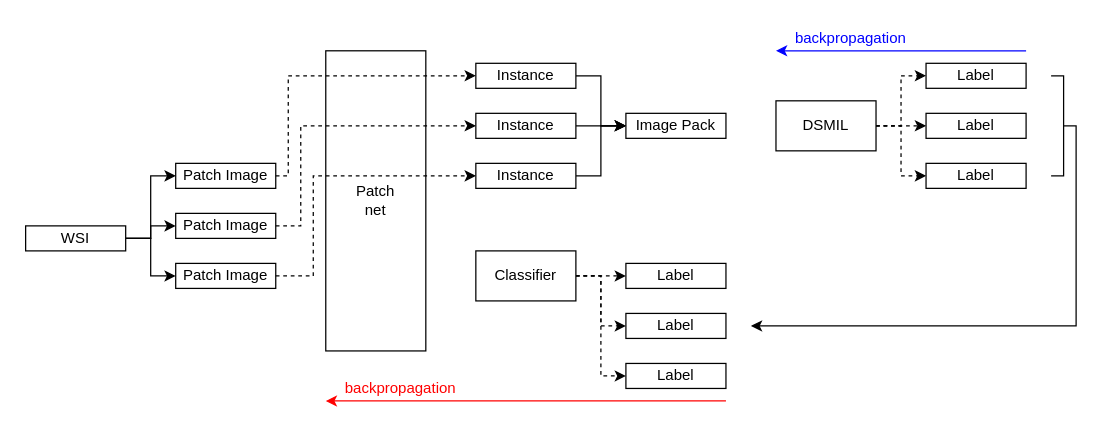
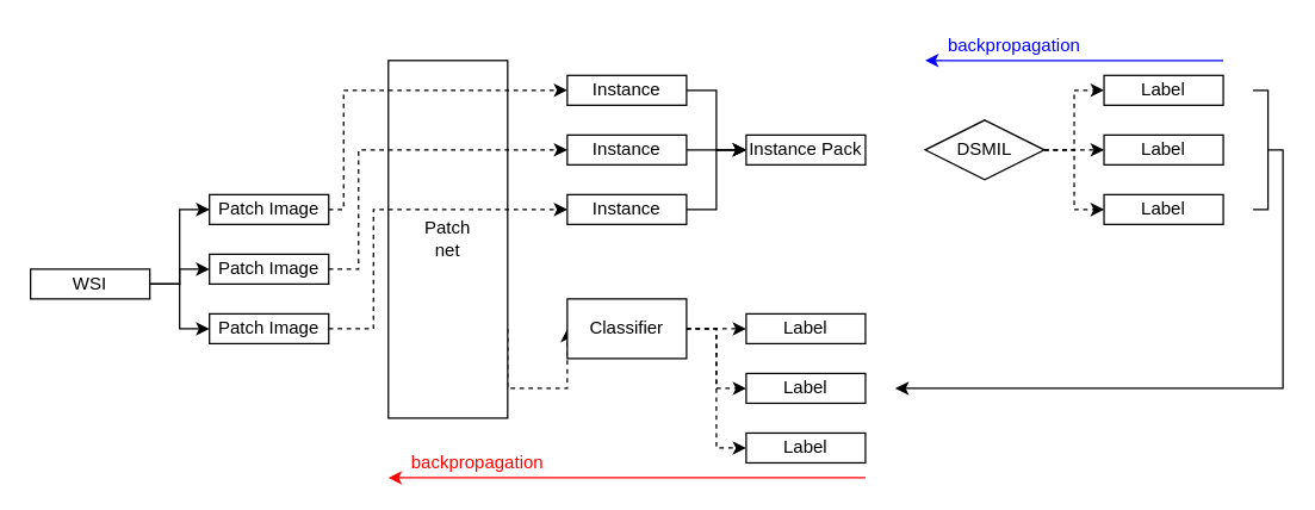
  <mxCell id="0" />
  <mxCell id="1" parent="0" />
  <mxCell id="2" value="Patch Image" style="rounded=0;whiteSpace=wrap;html=1;" vertex="1" parent="1"><mxGeometry x="140" y="130" width="80" height="20" as="geometry" /></mxCell>
  <mxCell id="3" style="edgeStyle=orthogonalEdgeStyle;rounded=0;orthogonalLoop=1;jettySize=auto;html=1;entryX=0;entryY=0.5;entryDx=0;entryDy=0;" edge="1" parent="1" source="6" target="2"><mxGeometry relative="1" as="geometry" /></mxCell>
  <mxCell id="4" style="edgeStyle=orthogonalEdgeStyle;rounded=0;orthogonalLoop=1;jettySize=auto;html=1;entryX=0;entryY=0.5;entryDx=0;entryDy=0;" edge="1" parent="1" source="6" target="12"><mxGeometry relative="1" as="geometry" /></mxCell>
  <mxCell id="5" style="edgeStyle=orthogonalEdgeStyle;rounded=0;orthogonalLoop=1;jettySize=auto;html=1;entryX=0;entryY=0.5;entryDx=0;entryDy=0;" edge="1" parent="1" source="6" target="11"><mxGeometry relative="1" as="geometry" /></mxCell>
  <mxCell id="6" value="WSI" style="rounded=0;whiteSpace=wrap;html=1;" vertex="1" parent="1"><mxGeometry x="20" y="180" width="80" height="20" as="geometry" /></mxCell>
  <mxCell id="7" value="Label" style="rounded=0;whiteSpace=wrap;html=1;" vertex="1" parent="1"><mxGeometry x="500" y="210" width="80" height="20" as="geometry" /></mxCell>
  <mxCell id="8" style="edgeStyle=orthogonalEdgeStyle;rounded=0;orthogonalLoop=1;jettySize=auto;html=1;entryX=0;entryY=0.5;entryDx=0;entryDy=0;" edge="1" parent="1" source="9" target="10"><mxGeometry relative="1" as="geometry" /></mxCell>
  <mxCell id="9" value="Instance" style="rounded=0;whiteSpace=wrap;html=1;" vertex="1" parent="1"><mxGeometry x="380" y="50" width="80" height="20" as="geometry" /></mxCell>
- <mxCell id="10" value="Image Pack" style="rounded=0;whiteSpace=wrap;html=1;" vertex="1" parent="1"><mxGeometry x="500" y="90" width="80" height="20" as="geometry" /></mxCell>
+ <mxCell id="10" value="Instance Pack" style="rounded=0;whiteSpace=wrap;html=1;" vertex="1" parent="1"><mxGeometry x="500" y="90" width="80" height="20" as="geometry" /></mxCell>
  <mxCell id="11" value="Patch Image" style="rounded=0;whiteSpace=wrap;html=1;" vertex="1" parent="1"><mxGeometry x="140" y="170" width="80" height="20" as="geometry" /></mxCell>
  <mxCell id="12" value="Patch Image" style="rounded=0;whiteSpace=wrap;html=1;" vertex="1" parent="1"><mxGeometry x="140" y="210" width="80" height="20" as="geometry" /></mxCell>
  <mxCell id="13" style="edgeStyle=orthogonalEdgeStyle;rounded=0;orthogonalLoop=1;jettySize=auto;html=1;" edge="1" parent="1" source="14"><mxGeometry relative="1" as="geometry"><mxPoint x="500" y="100" as="targetPoint" /></mxGeometry></mxCell>
  <mxCell id="14" value="Instance" style="rounded=0;whiteSpace=wrap;html=1;" vertex="1" parent="1"><mxGeometry x="380" y="90" width="80" height="20" as="geometry" /></mxCell>
  <mxCell id="15" style="edgeStyle=orthogonalEdgeStyle;rounded=0;orthogonalLoop=1;jettySize=auto;html=1;entryX=0;entryY=0.5;entryDx=0;entryDy=0;" edge="1" parent="1" source="16" target="10"><mxGeometry relative="1" as="geometry" /></mxCell>
  <mxCell id="16" value="Instance" style="rounded=0;whiteSpace=wrap;html=1;" vertex="1" parent="1"><mxGeometry x="380" y="130" width="80" height="20" as="geometry" /></mxCell>
  <mxCell id="17" value="Label" style="rounded=0;whiteSpace=wrap;html=1;" vertex="1" parent="1"><mxGeometry x="740" y="50" width="80" height="20" as="geometry" /></mxCell>
  <mxCell id="18" value="Label" style="rounded=0;whiteSpace=wrap;html=1;" vertex="1" parent="1"><mxGeometry x="500" y="250" width="80" height="20" as="geometry" /></mxCell>
  <mxCell id="19" value="Label" style="rounded=0;whiteSpace=wrap;html=1;" vertex="1" parent="1"><mxGeometry x="500" y="290" width="80" height="20" as="geometry" /></mxCell>
+ <mxCell id="20" style="edgeStyle=orthogonalEdgeStyle;rounded=0;orthogonalLoop=1;jettySize=auto;html=1;exitX=1;exitY=0.75;exitDx=0;exitDy=0;entryX=0;entryY=0.5;entryDx=0;entryDy=0;dashed=1;" edge="1" parent="1" source="21" target="34"><mxGeometry relative="1" as="geometry"><Array as="points"><mxPoint x="340" y="260" /></Array></mxGeometry></mxCell>
  <mxCell id="21" value="Patch&lt;br&gt;net" style="rounded=0;whiteSpace=wrap;html=1;" vertex="1" parent="1"><mxGeometry x="260" y="40" width="80" height="240" as="geometry" /></mxCell>
  <mxCell id="22" style="edgeStyle=orthogonalEdgeStyle;rounded=0;orthogonalLoop=1;jettySize=auto;html=1;entryX=0;entryY=0.5;entryDx=0;entryDy=0;dashed=1;" edge="1" parent="1" source="2" target="9"><mxGeometry relative="1" as="geometry"><Array as="points"><mxPoint x="230" y="140" /><mxPoint x="230" y="60" /></Array></mxGeometry></mxCell>
  <mxCell id="23" style="edgeStyle=orthogonalEdgeStyle;rounded=0;orthogonalLoop=1;jettySize=auto;html=1;entryX=0;entryY=0.5;entryDx=0;entryDy=0;dashed=1;" edge="1" parent="1" source="11" target="14"><mxGeometry relative="1" as="geometry"><Array as="points"><mxPoint x="240" y="180" /><mxPoint x="240" y="100" /></Array></mxGeometry></mxCell>
  <mxCell id="24" style="edgeStyle=orthogonalEdgeStyle;rounded=0;orthogonalLoop=1;jettySize=auto;html=1;entryX=0;entryY=0.5;entryDx=0;entryDy=0;dashed=1;" edge="1" parent="1" source="12" target="16"><mxGeometry relative="1" as="geometry"><Array as="points"><mxPoint x="250" y="220" /><mxPoint x="250" y="140" /></Array></mxGeometry></mxCell>
  <mxCell id="25" style="edgeStyle=orthogonalEdgeStyle;rounded=0;orthogonalLoop=1;jettySize=auto;html=1;entryX=0;entryY=0.5;entryDx=0;entryDy=0;dashed=1;" edge="1" parent="1" source="28" target="17"><mxGeometry relative="1" as="geometry" /></mxCell>
  <mxCell id="26" style="edgeStyle=orthogonalEdgeStyle;rounded=0;orthogonalLoop=1;jettySize=auto;html=1;entryX=0;entryY=0.5;entryDx=0;entryDy=0;dashed=1;" edge="1" parent="1" source="28" target="29"><mxGeometry relative="1" as="geometry" /></mxCell>
  <mxCell id="27" style="edgeStyle=orthogonalEdgeStyle;rounded=0;orthogonalLoop=1;jettySize=auto;html=1;entryX=0;entryY=0.5;entryDx=0;entryDy=0;dashed=1;" edge="1" parent="1" source="28" target="30"><mxGeometry relative="1" as="geometry" /></mxCell>
- <mxCell id="28" value="DSMIL" style="rounded=0;whiteSpace=wrap;html=1;" vertex="1" parent="1"><mxGeometry x="620" y="80" width="80" height="40" as="geometry" /></mxCell>
+ <mxCell id="28" value="DSMIL" style="rhombus;whiteSpace=wrap;html=1;" vertex="1" parent="1"><mxGeometry x="620" y="80" width="80" height="40" as="geometry" /></mxCell>
  <mxCell id="29" value="Label" style="rounded=0;whiteSpace=wrap;html=1;" vertex="1" parent="1"><mxGeometry x="740" y="90" width="80" height="20" as="geometry" /></mxCell>
  <mxCell id="30" value="Label" style="rounded=0;whiteSpace=wrap;html=1;" vertex="1" parent="1"><mxGeometry x="740" y="130" width="80" height="20" as="geometry" /></mxCell>
  <mxCell id="31" style="edgeStyle=orthogonalEdgeStyle;rounded=0;orthogonalLoop=1;jettySize=auto;html=1;entryX=0;entryY=0.5;entryDx=0;entryDy=0;dashed=1;" edge="1" parent="1" source="34" target="7"><mxGeometry relative="1" as="geometry" /></mxCell>
  <mxCell id="32" style="edgeStyle=orthogonalEdgeStyle;rounded=0;orthogonalLoop=1;jettySize=auto;html=1;entryX=0;entryY=0.5;entryDx=0;entryDy=0;dashed=1;" edge="1" parent="1" source="34" target="19"><mxGeometry relative="1" as="geometry" /></mxCell>
  <mxCell id="33" style="edgeStyle=orthogonalEdgeStyle;rounded=0;orthogonalLoop=1;jettySize=auto;html=1;entryX=0;entryY=0.5;entryDx=0;entryDy=0;dashed=1;" edge="1" parent="1" source="34" target="18"><mxGeometry relative="1" as="geometry" /></mxCell>
  <mxCell id="34" value="Classifier" style="rounded=0;whiteSpace=wrap;html=1;" vertex="1" parent="1"><mxGeometry x="380" y="200" width="80" height="40" as="geometry" /></mxCell>
  <mxCell id="35" value="" style="endArrow=none;html=1;rounded=0;" edge="1" parent="1"><mxGeometry width="50" height="50" relative="1" as="geometry"><mxPoint x="840" y="140" as="sourcePoint" /><mxPoint x="840" y="60" as="targetPoint" /><Array as="points"><mxPoint x="850" y="140" /><mxPoint x="850" y="60" /></Array></mxGeometry></mxCell>
  <mxCell id="36" value="" style="endArrow=classic;html=1;rounded=0;" edge="1" parent="1"><mxGeometry width="50" height="50" relative="1" as="geometry"><mxPoint x="850" y="100" as="sourcePoint" /><mxPoint x="600" y="260" as="targetPoint" /><Array as="points"><mxPoint x="860" y="100" /><mxPoint x="860" y="260" /></Array></mxGeometry></mxCell>
  <mxCell id="37" value="" style="endArrow=classic;html=1;rounded=0;strokeColor=#FF0000;" edge="1" parent="1"><mxGeometry width="50" height="50" relative="1" as="geometry"><mxPoint x="580" y="320" as="sourcePoint" /><mxPoint x="260" y="320" as="targetPoint" /></mxGeometry></mxCell>
  <mxCell id="38" value="" style="endArrow=classic;html=1;rounded=0;strokeColor=#0000FF;" edge="1" parent="1"><mxGeometry width="50" height="50" relative="1" as="geometry"><mxPoint x="820" y="40" as="sourcePoint" /><mxPoint x="620" y="40" as="targetPoint" /></mxGeometry></mxCell>
  <mxCell id="39" value="backpropagation" style="text;html=1;strokeColor=none;fillColor=none;align=center;verticalAlign=middle;whiteSpace=wrap;rounded=0;fontColor=#FF0000;" vertex="1" parent="1"><mxGeometry x="260" y="300" width="120" height="20" as="geometry" /></mxCell>
  <mxCell id="40" value="backpropagation" style="text;html=1;strokeColor=none;fillColor=none;align=center;verticalAlign=middle;whiteSpace=wrap;rounded=0;fontColor=#0000FF;" vertex="1" parent="1"><mxGeometry x="620" y="20" width="120" height="20" as="geometry" /></mxCell>
